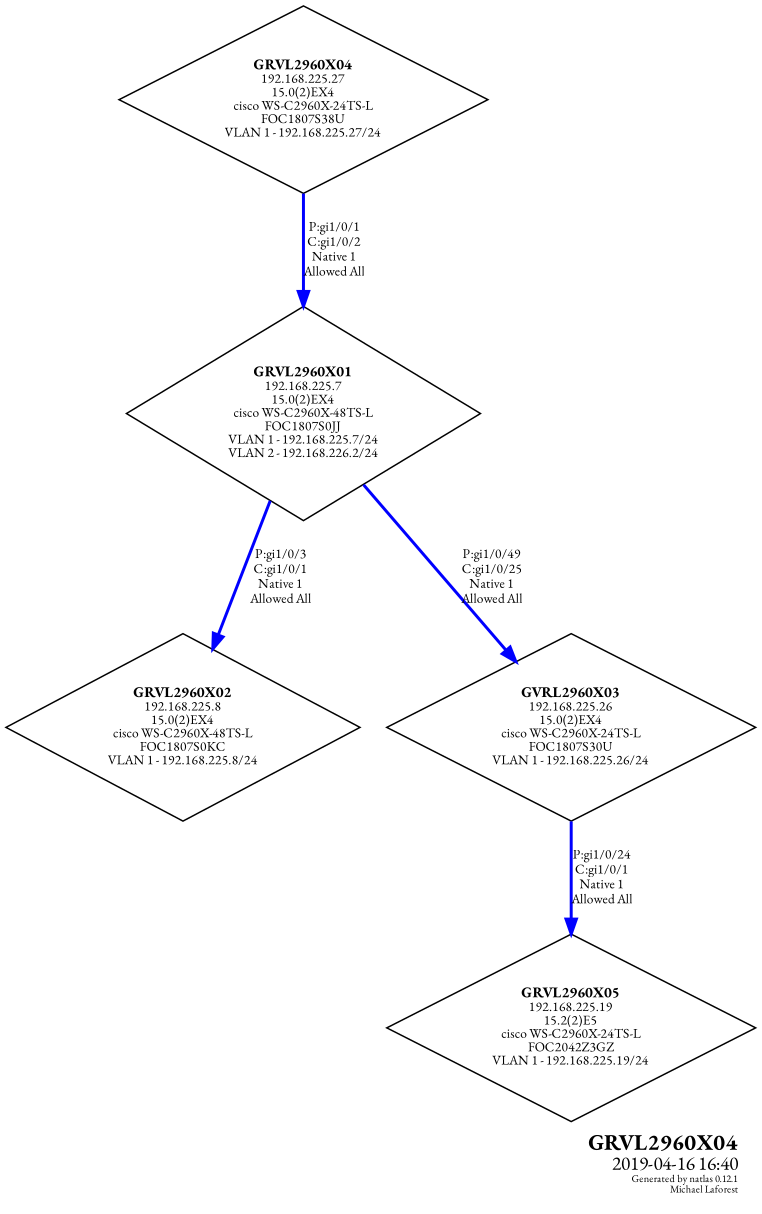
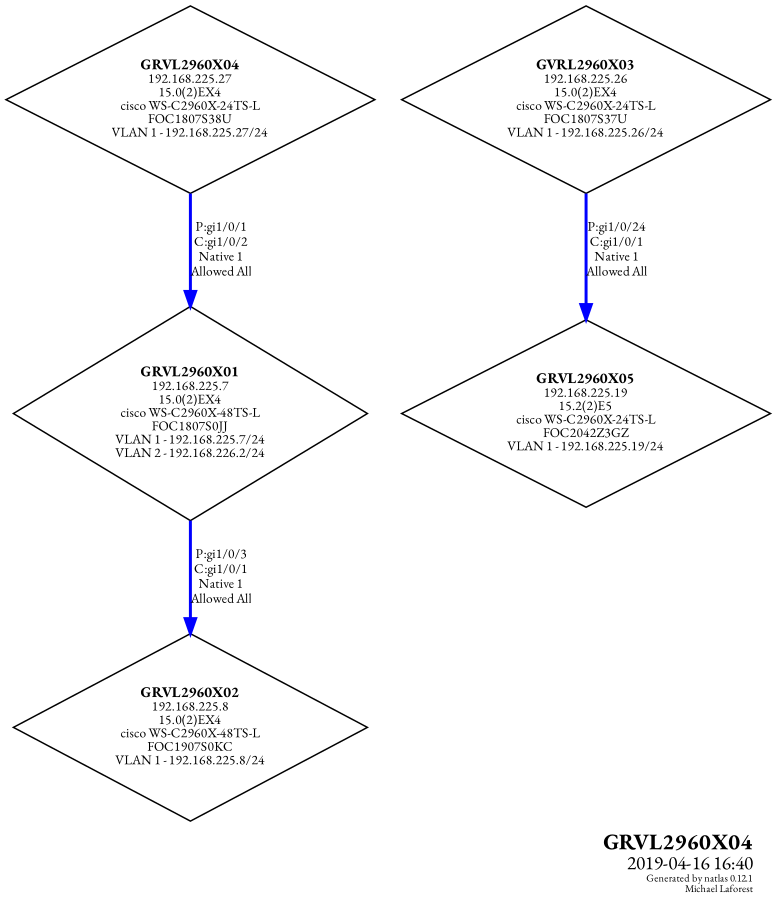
  graph {
    fontname="EB Garamond"
    fontsize=10
    label=<<table border="0"><tr><td balign="right"><font point-size="15"><b>GRVL2960X04</b></font><br /><font point-size="13">2019-04-16 16:40</font><br /><font point-size="7">Generated by natlas 0.12.1<br />Michael Laforest</font><br /></td></tr></table>>
    labeljust=r
    labelloc=b
    node [fontname="EB Garamond" fontsize=9 peripheries=1 shape=diamond style=solid]
    edge [color=blue dir=forward fontname="EB Garamond" fontsize=9 labeljust=l style=bold]
    n1 [height=1.75 label=<<font point-size="10"><b>GRVL2960X04</b></font><br />192.168.225.27<br />15.0(2)EX4<br />cisco WS-C2960X-24TS-L<br />FOC1807S38U<br />VLAN 1 - 192.168.225.27/24<br />> width=3.4444]
    n2 [height=2 label=<<font point-size="10"><b>GRVL2960X01</b></font><br />192.168.225.7<br />15.0(2)EX4<br />cisco WS-C2960X-48TS-L<br />FOC1807S0JJ<br />VLAN 1 - 192.168.225.7/24<br />VLAN 2 - 192.168.226.2/24<br />> width=3.3056]
-   n3 [height=1.75 label=<<font point-size="10"><b>GRVL2960X02</b></font><br />192.168.225.8<br />15.0(2)EX4<br />cisco WS-C2960X-48TS-L<br />FOC1807S0KC<br />VLAN 1 - 192.168.225.8/24<br />> width=3.3056]
-   n4 [height=1.75 label=<<font point-size="10"><b>GVRL2960X03</b></font><br />192.168.225.26<br />15.0(2)EX4<br />cisco WS-C2960X-24TS-L<br />FOC1807S30U<br />VLAN 1 - 192.168.225.26/24<br />> width=3.4444]
+   n3 [height=1.75 label=<<font point-size="10"><b>GRVL2960X02</b></font><br />192.168.225.8<br />15.0(2)EX4<br />cisco WS-C2960X-48TS-L<br />FOC1907S0KC<br />VLAN 1 - 192.168.225.8/24<br />> width=3.3056]
+   n4 [height=1.75 label=<<font point-size="10"><b>GVRL2960X03</b></font><br />192.168.225.26<br />15.0(2)EX4<br />cisco WS-C2960X-24TS-L<br />FOC1807S37U<br />VLAN 1 - 192.168.225.26/24<br />> width=3.4444]
    n5 [height=1.75 label=<<font point-size="10"><b>GRVL2960X05</b></font><br />192.168.225.19<br />15.2(2)E5<br />cisco WS-C2960X-24TS-L<br />FOC2042Z3GZ<br />VLAN 1 - 192.168.225.19/24<br />> width=3.4444]
    n1 -- n2 [label="P:gi1/0/1\nC:gi1/0/2\nNative 1\nAllowed All"]
    n2 -- n3 [label="P:gi1/0/3\nC:gi1/0/1\nNative 1\nAllowed All"]
-   n2 -- n4 [label="P:gi1/0/49\nC:gi1/0/25\nNative 1\nAllowed All"]
    n4 -- n5 [label="P:gi1/0/24\nC:gi1/0/1\nNative 1\nAllowed All"]
  }
